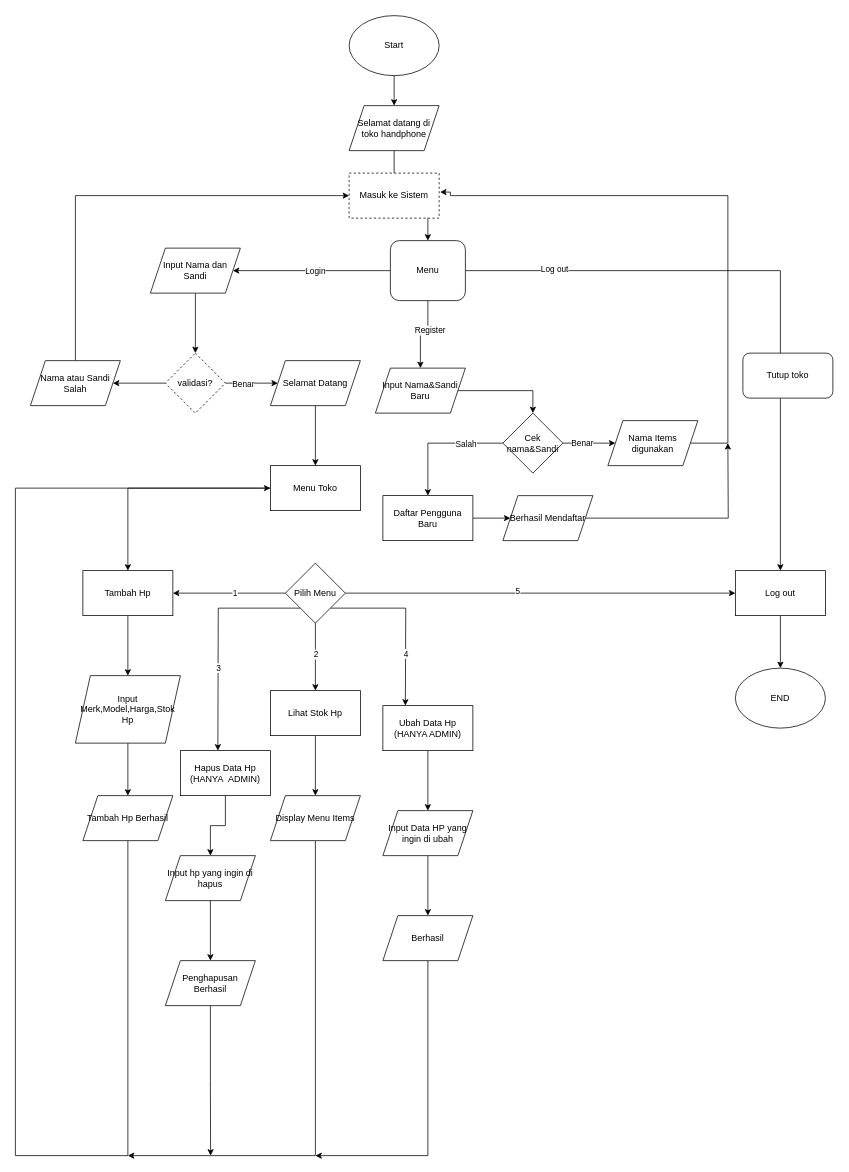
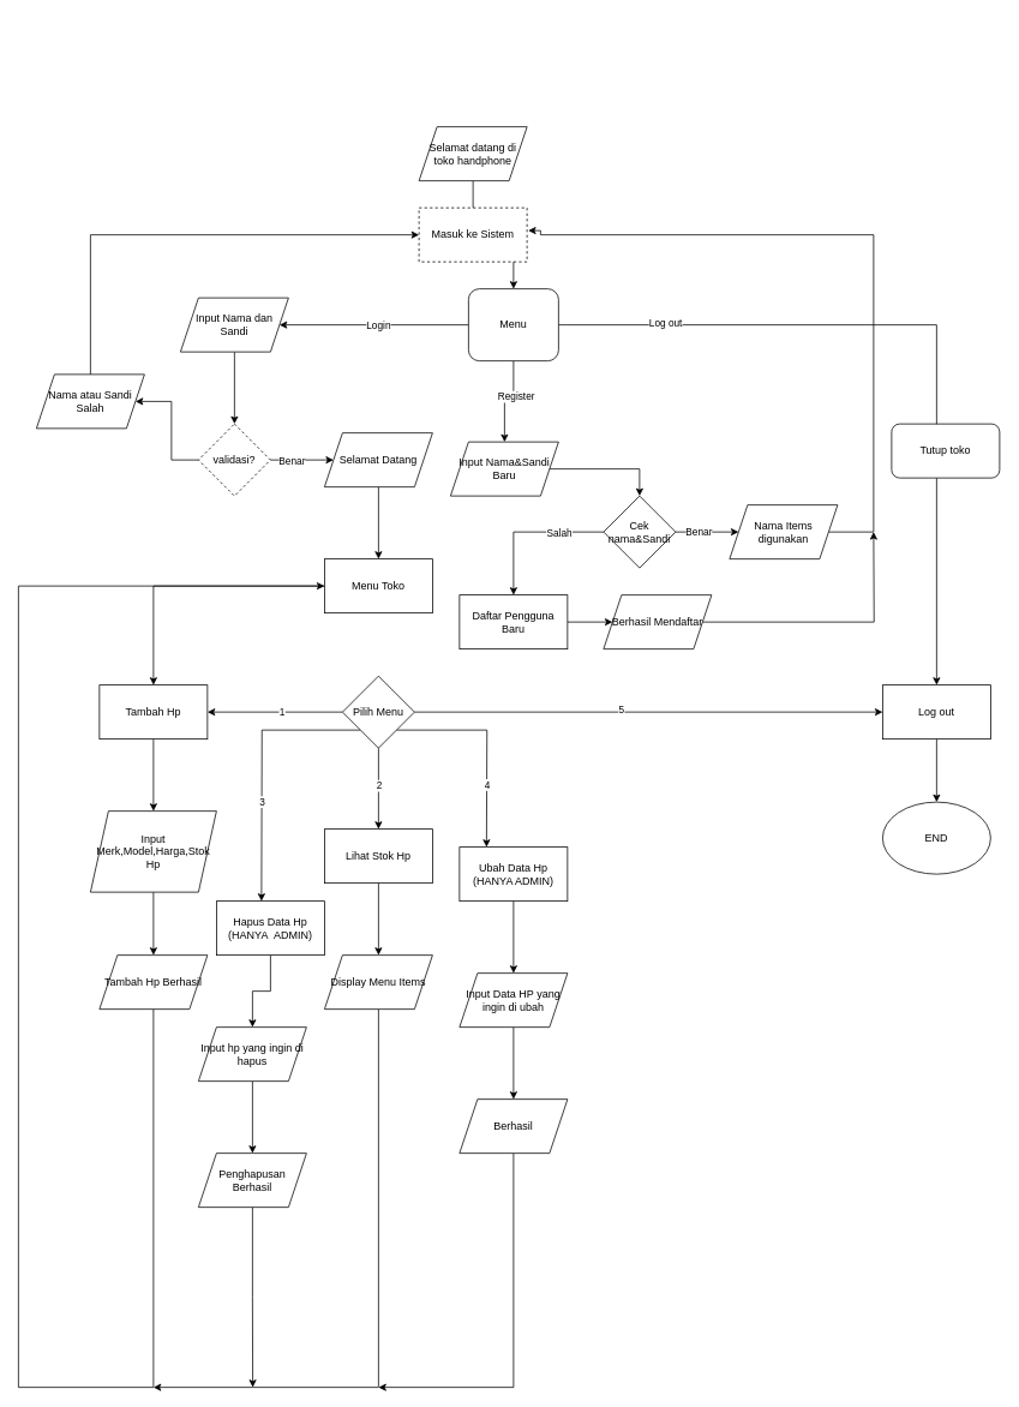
  <mxCell id="0" />
  <mxCell id="1" parent="0" />
- <mxCell id="2" value="" style="edgeStyle=orthogonalEdgeStyle;rounded=0;orthogonalLoop=1;jettySize=auto;html=1;" edge="1" parent="1" source="3" target="5"><mxGeometry relative="1" as="geometry" /></mxCell>
- <mxCell id="3" value="Start" style="ellipse;whiteSpace=wrap;html=1;" vertex="1" parent="1"><mxGeometry x="465" y="20" width="120" height="80" as="geometry" /></mxCell>
  <mxCell id="4" value="" style="edgeStyle=orthogonalEdgeStyle;rounded=0;orthogonalLoop=1;jettySize=auto;html=1;" edge="1" parent="1" source="5" target="12"><mxGeometry relative="1" as="geometry" /></mxCell>
  <mxCell id="5" value="Selamat datang di toko handphone" style="shape=parallelogram;perimeter=parallelogramPerimeter;whiteSpace=wrap;html=1;fixedSize=1;" vertex="1" parent="1"><mxGeometry x="465" y="140" width="120" height="60" as="geometry" /></mxCell>
  <mxCell id="6" value="" style="edgeStyle=orthogonalEdgeStyle;rounded=0;orthogonalLoop=1;jettySize=auto;html=1;" edge="1" parent="1" source="12" target="14"><mxGeometry relative="1" as="geometry" /></mxCell>
  <mxCell id="7" value="Login" style="edgeLabel;html=1;align=center;verticalAlign=middle;resizable=0;points=[];" vertex="1" connectable="0" parent="6"><mxGeometry x="-0.04" relative="1" as="geometry"><mxPoint as="offset" /></mxGeometry></mxCell>
  <mxCell id="8" value="" style="edgeStyle=orthogonalEdgeStyle;rounded=0;orthogonalLoop=1;jettySize=auto;html=1;" edge="1" parent="1" source="12" target="62"><mxGeometry relative="1" as="geometry" /></mxCell>
  <mxCell id="9" value="Register" style="edgeLabel;html=1;align=center;verticalAlign=middle;resizable=0;points=[];" vertex="1" connectable="0" parent="8"><mxGeometry x="-0.227" y="2" relative="1" as="geometry"><mxPoint as="offset" /></mxGeometry></mxCell>
  <mxCell id="10" style="edgeStyle=orthogonalEdgeStyle;rounded=0;orthogonalLoop=1;jettySize=auto;html=1;exitX=1;exitY=0.5;exitDx=0;exitDy=0;entryX=0.5;entryY=0;entryDx=0;entryDy=0;" edge="1" parent="1" source="12" target="45"><mxGeometry relative="1" as="geometry"><mxPoint x="1070" y="784.364" as="targetPoint" /></mxGeometry></mxCell>
  <mxCell id="11" value="Log out" style="edgeLabel;html=1;align=center;verticalAlign=middle;resizable=0;points=[];" vertex="1" connectable="0" parent="10"><mxGeometry x="-0.711" y="3" relative="1" as="geometry"><mxPoint as="offset" /></mxGeometry></mxCell>
  <mxCell id="12" value="Menu" style="whiteSpace=wrap;html=1;rounded=1;" vertex="1" parent="1"><mxGeometry x="520" y="320" width="100" height="80" as="geometry" /></mxCell>
  <mxCell id="13" value="" style="edgeStyle=orthogonalEdgeStyle;rounded=0;orthogonalLoop=1;jettySize=auto;html=1;" edge="1" parent="1" source="14" target="18"><mxGeometry relative="1" as="geometry" /></mxCell>
  <mxCell id="14" value="Input Nama dan Sandi" style="shape=parallelogram;perimeter=parallelogramPerimeter;whiteSpace=wrap;html=1;fixedSize=1;" vertex="1" parent="1"><mxGeometry x="200" y="330" width="120" height="60" as="geometry" /></mxCell>
  <mxCell id="15" value="" style="edgeStyle=orthogonalEdgeStyle;rounded=0;orthogonalLoop=1;jettySize=auto;html=1;" edge="1" parent="1" source="18" target="20"><mxGeometry relative="1" as="geometry" /></mxCell>
  <mxCell id="16" value="Benar" style="edgeLabel;html=1;align=center;verticalAlign=middle;resizable=0;points=[];" vertex="1" connectable="0" parent="15"><mxGeometry x="-0.33" y="-1" relative="1" as="geometry"><mxPoint as="offset" /></mxGeometry></mxCell>
  <mxCell id="17" value="" style="edgeStyle=orthogonalEdgeStyle;rounded=0;orthogonalLoop=1;jettySize=auto;html=1;" edge="1" parent="1" source="18" target="59"><mxGeometry relative="1" as="geometry" /></mxCell>
  <mxCell id="18" value="validasi?" style="rhombus;whiteSpace=wrap;html=1;dashed=1;" vertex="1" parent="1"><mxGeometry x="220" y="470" width="80" height="80" as="geometry" /></mxCell>
  <mxCell id="19" value="" style="edgeStyle=orthogonalEdgeStyle;rounded=0;orthogonalLoop=1;jettySize=auto;html=1;" edge="1" parent="1" source="20" target="22"><mxGeometry relative="1" as="geometry" /></mxCell>
  <mxCell id="20" value="Selamat Datang" style="shape=parallelogram;perimeter=parallelogramPerimeter;whiteSpace=wrap;html=1;fixedSize=1;" vertex="1" parent="1"><mxGeometry x="360" y="480" width="120" height="60" as="geometry" /></mxCell>
  <mxCell id="21" value="" style="edgeStyle=orthogonalEdgeStyle;rounded=0;orthogonalLoop=1;jettySize=auto;html=1;" edge="1" parent="1" source="22" target="35"><mxGeometry relative="1" as="geometry" /></mxCell>
  <mxCell id="22" value="Menu Toko" style="whiteSpace=wrap;html=1;" vertex="1" parent="1"><mxGeometry x="360" y="620" width="120" height="60" as="geometry" /></mxCell>
  <mxCell id="23" value="" style="edgeStyle=orthogonalEdgeStyle;rounded=0;orthogonalLoop=1;jettySize=auto;html=1;" edge="1" parent="1" source="33" target="35"><mxGeometry relative="1" as="geometry" /></mxCell>
  <mxCell id="24" value="1" style="edgeLabel;html=1;align=center;verticalAlign=middle;resizable=0;points=[];" vertex="1" connectable="0" parent="23"><mxGeometry x="-0.093" y="-1" relative="1" as="geometry"><mxPoint as="offset" /></mxGeometry></mxCell>
  <mxCell id="25" value="" style="edgeStyle=orthogonalEdgeStyle;rounded=0;orthogonalLoop=1;jettySize=auto;html=1;" edge="1" parent="1" source="33" target="41"><mxGeometry relative="1" as="geometry" /></mxCell>
  <mxCell id="26" value="2" style="edgeLabel;html=1;align=center;verticalAlign=middle;resizable=0;points=[];" vertex="1" connectable="0" parent="25"><mxGeometry x="-0.089" relative="1" as="geometry"><mxPoint as="offset" /></mxGeometry></mxCell>
  <mxCell id="27" value="" style="edgeStyle=orthogonalEdgeStyle;rounded=0;orthogonalLoop=1;jettySize=auto;html=1;" edge="1" parent="1" source="33" target="45"><mxGeometry relative="1" as="geometry" /></mxCell>
  <mxCell id="28" value="5" style="edgeLabel;html=1;align=center;verticalAlign=middle;resizable=0;points=[];" vertex="1" connectable="0" parent="27"><mxGeometry x="-0.12" y="3" relative="1" as="geometry"><mxPoint as="offset" /></mxGeometry></mxCell>
  <mxCell id="29" style="edgeStyle=orthogonalEdgeStyle;rounded=0;orthogonalLoop=1;jettySize=auto;html=1;exitX=0;exitY=1;exitDx=0;exitDy=0;" edge="1" parent="1" source="33"><mxGeometry relative="1" as="geometry"><mxPoint x="290" y="1000" as="targetPoint" /></mxGeometry></mxCell>
  <mxCell id="30" value="3" style="edgeLabel;html=1;align=center;verticalAlign=middle;resizable=0;points=[];" vertex="1" connectable="0" parent="29"><mxGeometry x="0.265" relative="1" as="geometry"><mxPoint as="offset" /></mxGeometry></mxCell>
  <mxCell id="31" style="edgeStyle=orthogonalEdgeStyle;rounded=0;orthogonalLoop=1;jettySize=auto;html=1;exitX=1;exitY=1;exitDx=0;exitDy=0;" edge="1" parent="1" source="33"><mxGeometry relative="1" as="geometry"><mxPoint x="540" y="940" as="targetPoint" /></mxGeometry></mxCell>
  <mxCell id="32" value="4" style="edgeLabel;html=1;align=center;verticalAlign=middle;resizable=0;points=[];" vertex="1" connectable="0" parent="31"><mxGeometry x="0.421" y="2" relative="1" as="geometry"><mxPoint x="-2" y="-3" as="offset" /></mxGeometry></mxCell>
  <mxCell id="33" value="Pilih Menu" style="rhombus;whiteSpace=wrap;html=1;" vertex="1" parent="1"><mxGeometry x="380" y="750" width="80" height="80" as="geometry" /></mxCell>
  <mxCell id="34" value="" style="edgeStyle=orthogonalEdgeStyle;rounded=0;orthogonalLoop=1;jettySize=auto;html=1;" edge="1" parent="1" source="35" target="37"><mxGeometry relative="1" as="geometry" /></mxCell>
  <mxCell id="35" value="Tambah Hp" style="whiteSpace=wrap;html=1;" vertex="1" parent="1"><mxGeometry x="110" y="760" width="120" height="60" as="geometry" /></mxCell>
  <mxCell id="36" value="" style="edgeStyle=orthogonalEdgeStyle;rounded=0;orthogonalLoop=1;jettySize=auto;html=1;" edge="1" parent="1" source="37" target="39"><mxGeometry relative="1" as="geometry" /></mxCell>
  <mxCell id="37" value="Input Merk,Model,Harga,Stok Hp" style="shape=parallelogram;perimeter=parallelogramPerimeter;whiteSpace=wrap;html=1;fixedSize=1;" vertex="1" parent="1"><mxGeometry y="900" width="140" height="90" as="geometry" x="100" /></mxCell>
  <mxCell id="38" style="edgeStyle=orthogonalEdgeStyle;rounded=0;orthogonalLoop=1;jettySize=auto;html=1;entryX=0;entryY=0.5;entryDx=0;entryDy=0;exitX=0.5;exitY=1;exitDx=0;exitDy=0;" edge="1" parent="1" source="39" target="22"><mxGeometry relative="1" as="geometry"><mxPoint x="120" y="1180" as="sourcePoint" /><Array as="points"><mxPoint x="170" y="1540" /><mxPoint x="20" y="1540" /><mxPoint x="20" y="650" /></Array></mxGeometry></mxCell>
  <mxCell id="39" value="Tambah Hp Berhasil" style="shape=parallelogram;perimeter=parallelogramPerimeter;whiteSpace=wrap;html=1;fixedSize=1;" vertex="1" parent="1"><mxGeometry x="110" y="1060" width="120" height="60" as="geometry" /></mxCell>
  <mxCell id="40" value="" style="edgeStyle=orthogonalEdgeStyle;rounded=0;orthogonalLoop=1;jettySize=auto;html=1;" edge="1" parent="1" source="41" target="43"><mxGeometry relative="1" as="geometry" /></mxCell>
  <mxCell id="41" value="Lihat Stok Hp" style="whiteSpace=wrap;html=1;" vertex="1" parent="1"><mxGeometry x="360" y="920" width="120" height="60" as="geometry" /></mxCell>
  <mxCell id="42" style="edgeStyle=orthogonalEdgeStyle;rounded=0;orthogonalLoop=1;jettySize=auto;html=1;exitX=0.5;exitY=1;exitDx=0;exitDy=0;" edge="1" parent="1" source="43"><mxGeometry relative="1" as="geometry"><mxPoint x="170" y="1540" as="targetPoint" /><Array as="points"><mxPoint x="420" y="1540" /><mxPoint x="170" y="1540" /></Array></mxGeometry></mxCell>
  <mxCell id="43" value="Display Menu Items" style="shape=parallelogram;perimeter=parallelogramPerimeter;whiteSpace=wrap;html=1;fixedSize=1;" vertex="1" parent="1"><mxGeometry x="360" y="1060" width="120" height="60" as="geometry" /></mxCell>
  <mxCell id="44" style="edgeStyle=orthogonalEdgeStyle;rounded=0;orthogonalLoop=1;jettySize=auto;html=1;exitX=0.5;exitY=1;exitDx=0;exitDy=0;entryX=0.5;entryY=0;entryDx=0;entryDy=0;" edge="1" parent="1" source="45" target="75"><mxGeometry relative="1" as="geometry" /></mxCell>
  <mxCell id="45" value="Log out" style="whiteSpace=wrap;html=1;" vertex="1" parent="1"><mxGeometry x="980" y="760" width="120" height="60" as="geometry" /></mxCell>
  <mxCell id="46" value="" style="edgeStyle=orthogonalEdgeStyle;rounded=0;orthogonalLoop=1;jettySize=auto;html=1;" edge="1" parent="1" source="47" target="49"><mxGeometry relative="1" as="geometry" /></mxCell>
  <mxCell id="47" value="Hapus Data Hp (HANYA&amp;nbsp; ADMIN)" style="whiteSpace=wrap;html=1;" vertex="1" parent="1"><mxGeometry x="240" y="1000" width="120" height="60" as="geometry" /></mxCell>
  <mxCell id="48" value="" style="edgeStyle=orthogonalEdgeStyle;rounded=0;orthogonalLoop=1;jettySize=auto;html=1;" edge="1" parent="1" source="49" target="51"><mxGeometry relative="1" as="geometry" /></mxCell>
  <mxCell id="49" value="Input hp yang ingin di hapus" style="shape=parallelogram;perimeter=parallelogramPerimeter;whiteSpace=wrap;html=1;fixedSize=1;" vertex="1" parent="1"><mxGeometry x="220" y="1140" width="120" height="60" as="geometry" /></mxCell>
  <mxCell id="50" style="edgeStyle=orthogonalEdgeStyle;rounded=0;orthogonalLoop=1;jettySize=auto;html=1;exitX=0.5;exitY=1;exitDx=0;exitDy=0;" edge="1" parent="1" source="51"><mxGeometry relative="1" as="geometry"><mxPoint x="280.304" y="1540" as="targetPoint" /></mxGeometry></mxCell>
  <mxCell id="51" value="Penghapusan Berhasil" style="shape=parallelogram;perimeter=parallelogramPerimeter;whiteSpace=wrap;html=1;fixedSize=1;" vertex="1" parent="1"><mxGeometry x="220" y="1280" width="120" height="60" as="geometry" /></mxCell>
  <mxCell id="52" value="" style="edgeStyle=orthogonalEdgeStyle;rounded=0;orthogonalLoop=1;jettySize=auto;html=1;" edge="1" parent="1" source="53" target="55"><mxGeometry relative="1" as="geometry" /></mxCell>
  <mxCell id="53" value="Ubah Data Hp&lt;div&gt;(HANYA ADMIN)&lt;/div&gt;" style="whiteSpace=wrap;html=1;" vertex="1" parent="1"><mxGeometry x="510" y="940" width="120" height="60" as="geometry" /></mxCell>
  <mxCell id="54" value="" style="edgeStyle=orthogonalEdgeStyle;rounded=0;orthogonalLoop=1;jettySize=auto;html=1;" edge="1" parent="1" source="55" target="57"><mxGeometry relative="1" as="geometry" /></mxCell>
  <mxCell id="55" value="Input Data HP yang ingin di ubah" style="shape=parallelogram;perimeter=parallelogramPerimeter;whiteSpace=wrap;html=1;fixedSize=1;" vertex="1" parent="1"><mxGeometry x="510" y="1080" width="120" height="60" as="geometry" /></mxCell>
  <mxCell id="56" style="edgeStyle=orthogonalEdgeStyle;rounded=0;orthogonalLoop=1;jettySize=auto;html=1;exitX=0.5;exitY=1;exitDx=0;exitDy=0;" edge="1" parent="1" source="57"><mxGeometry relative="1" as="geometry"><mxPoint x="420" y="1540" as="targetPoint" /><Array as="points"><mxPoint x="570" y="1540" /></Array></mxGeometry></mxCell>
  <mxCell id="57" value="Berhasil" style="shape=parallelogram;perimeter=parallelogramPerimeter;whiteSpace=wrap;html=1;fixedSize=1;" vertex="1" parent="1"><mxGeometry x="510" y="1220" width="120" height="60" as="geometry" /></mxCell>
  <mxCell id="58" style="edgeStyle=orthogonalEdgeStyle;rounded=0;orthogonalLoop=1;jettySize=auto;html=1;exitX=0.5;exitY=0;exitDx=0;exitDy=0;entryX=0;entryY=0.5;entryDx=0;entryDy=0;" edge="1" parent="1" source="59" target="60"><mxGeometry relative="1" as="geometry" /></mxCell>
- <mxCell id="59" value="Nama atau Sandi Salah" style="shape=parallelogram;perimeter=parallelogramPerimeter;whiteSpace=wrap;html=1;fixedSize=1;" vertex="1" parent="1"><mxGeometry x="40" y="480" width="120" height="60" as="geometry" /></mxCell>
+ <mxCell id="59" value="Nama atau Sandi Salah" style="shape=parallelogram;perimeter=parallelogramPerimeter;whiteSpace=wrap;html=1;fixedSize=1;" vertex="1" parent="1"><mxGeometry x="40" y="415" width="120" height="60" as="geometry" /></mxCell>
  <mxCell id="60" value="Masuk ke Sistem" style="whiteSpace=wrap;html=1;dashed=1;" vertex="1" parent="1"><mxGeometry x="465" y="230" width="120" height="60" as="geometry" /></mxCell>
  <mxCell id="61" value="" style="edgeStyle=orthogonalEdgeStyle;rounded=0;orthogonalLoop=1;jettySize=auto;html=1;entryX=0.5;entryY=0;entryDx=0;entryDy=0;" edge="1" parent="1" source="62" target="67"><mxGeometry relative="1" as="geometry" /></mxCell>
  <mxCell id="62" value="Input Nama&amp;amp;Sandi Baru" style="shape=parallelogram;perimeter=parallelogramPerimeter;whiteSpace=wrap;html=1;fixedSize=1;" vertex="1" parent="1"><mxGeometry x="500" y="490" width="120" height="60" as="geometry" /></mxCell>
  <mxCell id="63" value="" style="edgeStyle=orthogonalEdgeStyle;rounded=0;orthogonalLoop=1;jettySize=auto;html=1;" edge="1" parent="1" source="67" target="69"><mxGeometry relative="1" as="geometry" /></mxCell>
  <mxCell id="64" value="Benar" style="edgeLabel;html=1;align=center;verticalAlign=middle;resizable=0;points=[];" vertex="1" connectable="0" parent="63"><mxGeometry x="-0.28" y="1" relative="1" as="geometry"><mxPoint as="offset" /></mxGeometry></mxCell>
  <mxCell id="65" value="" style="edgeStyle=orthogonalEdgeStyle;rounded=0;orthogonalLoop=1;jettySize=auto;html=1;" edge="1" parent="1" source="67" target="71"><mxGeometry relative="1" as="geometry"><Array as="points"><mxPoint x="570" y="590" /></Array></mxGeometry></mxCell>
  <mxCell id="66" value="Salah" style="edgeLabel;html=1;align=center;verticalAlign=middle;resizable=0;points=[];" vertex="1" connectable="0" parent="65"><mxGeometry x="-0.41" relative="1" as="geometry"><mxPoint as="offset" /></mxGeometry></mxCell>
  <mxCell id="67" value="Cek nama&amp;amp;Sandi" style="rhombus;whiteSpace=wrap;html=1;" vertex="1" parent="1"><mxGeometry x="670" y="550" width="80" height="80" as="geometry" /></mxCell>
  <mxCell id="68" style="edgeStyle=orthogonalEdgeStyle;rounded=0;orthogonalLoop=1;jettySize=auto;html=1;exitX=1;exitY=0.5;exitDx=0;exitDy=0;entryX=1.011;entryY=0.421;entryDx=0;entryDy=0;entryPerimeter=0;" edge="1" parent="1" source="69" target="60"><mxGeometry relative="1" as="geometry"><mxPoint x="870" y="400" as="targetPoint" /><Array as="points"><mxPoint x="970" y="590" /><mxPoint x="970" y="260" /><mxPoint x="600" y="260" /><mxPoint x="600" y="255" /></Array></mxGeometry></mxCell>
  <mxCell id="69" value="Nama Items digunakan" style="shape=parallelogram;perimeter=parallelogramPerimeter;whiteSpace=wrap;html=1;fixedSize=1;" vertex="1" parent="1"><mxGeometry x="810" y="560" width="120" height="60" as="geometry" /></mxCell>
  <mxCell id="70" value="" style="edgeStyle=orthogonalEdgeStyle;rounded=0;orthogonalLoop=1;jettySize=auto;html=1;" edge="1" parent="1" source="71" target="73"><mxGeometry relative="1" as="geometry" /></mxCell>
  <mxCell id="71" value="Daftar Pengguna Baru" style="whiteSpace=wrap;html=1;" vertex="1" parent="1"><mxGeometry x="510" y="660" width="120" height="60" as="geometry" /></mxCell>
  <mxCell id="72" style="edgeStyle=orthogonalEdgeStyle;rounded=0;orthogonalLoop=1;jettySize=auto;html=1;exitX=1;exitY=0.5;exitDx=0;exitDy=0;" edge="1" parent="1" source="73"><mxGeometry relative="1" as="geometry"><mxPoint x="970" y="590" as="targetPoint" /></mxGeometry></mxCell>
  <mxCell id="73" value="Berhasil Mendaftar" style="shape=parallelogram;perimeter=parallelogramPerimeter;whiteSpace=wrap;html=1;fixedSize=1;" vertex="1" parent="1"><mxGeometry x="670" y="660" width="120" height="60" as="geometry" /></mxCell>
  <mxCell id="74" value="Tutup toko" style="rounded=1;whiteSpace=wrap;html=1;" vertex="1" parent="1"><mxGeometry x="990" y="470" width="120" height="60" as="geometry" /></mxCell>
  <mxCell id="75" value="END" style="ellipse;whiteSpace=wrap;html=1;" vertex="1" parent="1"><mxGeometry x="980" y="890" width="120" height="80" as="geometry" /></mxCell>
